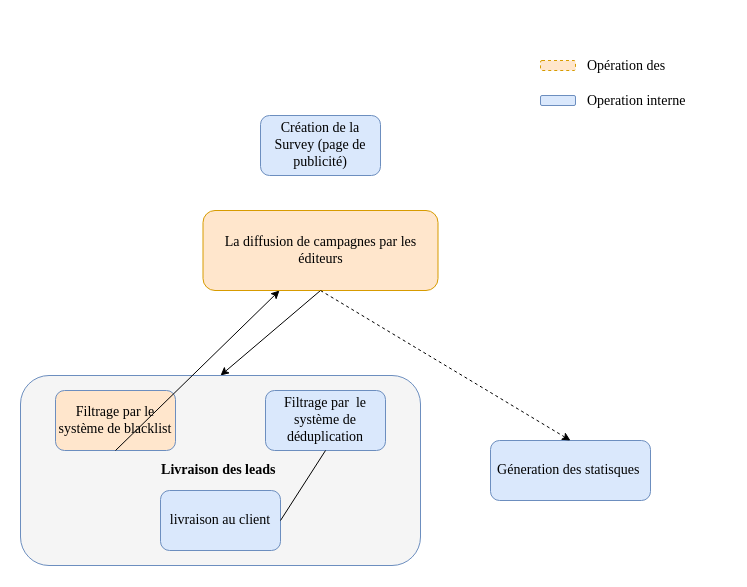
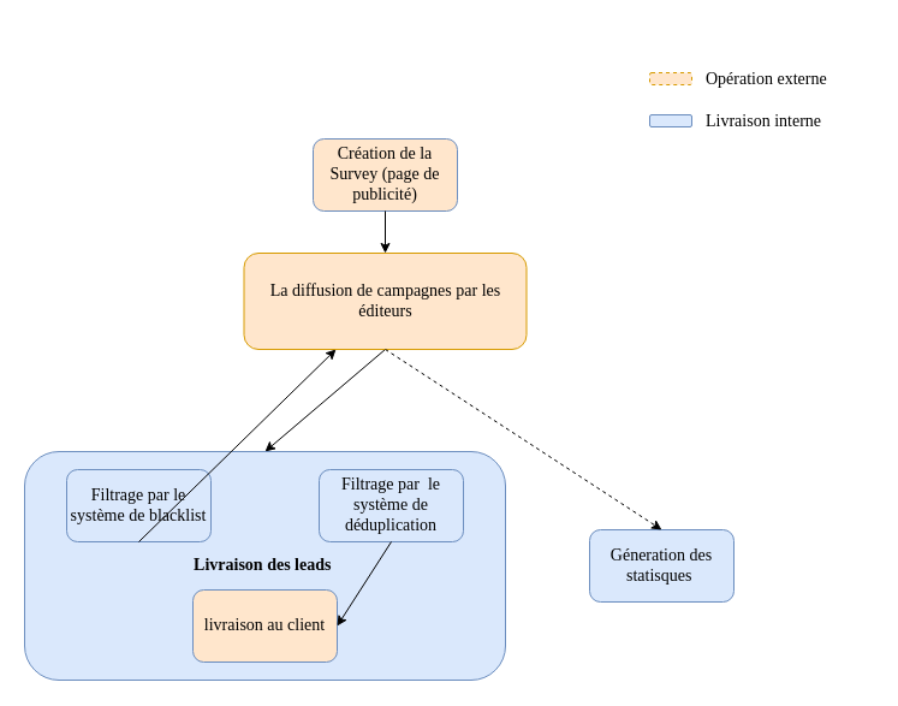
  <mxCell id="0" />
  <mxCell id="1" parent="0" />
  <mxCell id="2" value="" style="group;fontFamily=Times New Roman;fontStyle=0;fontSize=14;" vertex="1" connectable="0" parent="1"><mxGeometry x="20" width="705" height="400" as="geometry" y="20" /></mxCell>
  <mxCell id="3" value="" style="endArrow=classic;html=1;entryX=0.5;entryY=0;entryDx=0;entryDy=0;fontFamily=Times New Roman;fontStyle=0;fontSize=14;" edge="1" parent="2" target="7"><mxGeometry width="50" height="50" relative="1" as="geometry"><mxPoint x="300" y="270" as="sourcePoint" /><mxPoint x="560" y="260" as="targetPoint" /></mxGeometry></mxCell>
  <mxCell id="4" value="" style="group;fontFamily=Times New Roman;fontStyle=0;fontSize=14;" vertex="1" connectable="0" parent="2"><mxGeometry x="240" width="120" height="170" as="geometry" /></mxCell>
- <mxCell id="5" value="Création de la Survey (page de publicité)" style="rounded=1;whiteSpace=wrap;html=1;fontFamily=Times New Roman;fontStyle=0;fontSize=14;fillColor=#dae8fc;strokeColor=#6c8ebf;" vertex="1" parent="4"><mxGeometry y="95" width="120" height="60" as="geometry" /></mxCell>
+ <mxCell id="5" value="Création de la Survey (page de publicité)" style="rounded=1;whiteSpace=wrap;html=1;fontFamily=Times New Roman;fontStyle=0;fontSize=14;fillColor=#ffe6cc;strokeColor=#6c8ebf;" vertex="1" parent="4"><mxGeometry y="95" width="120" height="60" as="geometry" /></mxCell>
  <mxCell id="6" value="" style="group" vertex="1" connectable="0" parent="2"><mxGeometry y="355" width="400" height="190" as="geometry" /></mxCell>
- <mxCell id="7" value="&lt;h3 style=&quot;font-size: 14px;&quot;&gt;Livraison des leads&amp;nbsp;&lt;/h3&gt;" style="rounded=1;whiteSpace=wrap;html=1;fontFamily=Times New Roman;fontStyle=0;fontSize=14;fillColor=#f5f5f5;strokeColor=#6c8ebf;" vertex="1" parent="6"><mxGeometry width="400" height="190" as="geometry" /></mxCell>
+ <mxCell id="7" value="&lt;h3 style=&quot;font-size: 14px;&quot;&gt;Livraison des leads&amp;nbsp;&lt;/h3&gt;" style="rounded=1;whiteSpace=wrap;html=1;fontFamily=Times New Roman;fontStyle=0;fontSize=14;fillColor=#dae8fc;strokeColor=#6c8ebf;" vertex="1" parent="6"><mxGeometry width="400" height="190" as="geometry" /></mxCell>
  <mxCell id="8" value="Filtrage par&amp;nbsp; le système de déduplication" style="rounded=1;whiteSpace=wrap;html=1;fontFamily=Times New Roman;fontStyle=0;fontSize=14;fillColor=#dae8fc;strokeColor=#6c8ebf;" vertex="1" parent="6"><mxGeometry x="245" y="15" width="120" height="60" as="geometry" /></mxCell>
- <mxCell id="9" value="Filtrage par le système de blacklist" style="rounded=1;whiteSpace=wrap;html=1;fontFamily=Times New Roman;fontStyle=0;fontSize=14;fillColor=#ffe6cc;strokeColor=#6c8ebf;" vertex="1" parent="6"><mxGeometry x="35" y="15" width="120" height="60" as="geometry" /></mxCell>
- <mxCell id="10" value="livraison au client" style="rounded=1;whiteSpace=wrap;html=1;fontFamily=Times New Roman;fontStyle=0;fontSize=14;fillColor=#dae8fc;strokeColor=#6c8ebf;" vertex="1" parent="6"><mxGeometry x="140" y="115" width="120" height="60" as="geometry" /></mxCell>
+ <mxCell id="9" value="Filtrage par le système de blacklist" style="rounded=1;whiteSpace=wrap;html=1;fontFamily=Times New Roman;fontStyle=0;fontSize=14;fillColor=#dae8fc;strokeColor=#6c8ebf;" vertex="1" parent="6"><mxGeometry x="35" y="15" width="120" height="60" as="geometry" /></mxCell>
+ <mxCell id="10" value="livraison au client" style="rounded=1;whiteSpace=wrap;html=1;fontFamily=Times New Roman;fontStyle=0;fontSize=14;fillColor=#ffe6cc;strokeColor=#6c8ebf;" vertex="1" parent="6"><mxGeometry x="140" y="115" width="120" height="60" as="geometry" /></mxCell>
  <mxCell id="11" value="" style="endArrow=classic;html=1;exitX=0.5;exitY=1;exitDx=0;exitDy=0;fontFamily=Times New Roman;fontStyle=0;fontSize=14;" edge="1" parent="6" source="9" target="13"><mxGeometry width="50" height="50" relative="1" as="geometry"><mxPoint x="70" y="145" as="sourcePoint" /><mxPoint x="120" y="95" as="targetPoint" /></mxGeometry></mxCell>
- <mxCell id="12" value="" style="endArrow=none;html=1;entryX=1;entryY=0.5;entryDx=0;entryDy=0;exitX=0.5;exitY=1;exitDx=0;exitDy=0;fontFamily=Times New Roman;fontStyle=0;fontSize=14;" edge="1" parent="6" source="8" target="10"><mxGeometry width="50" height="50" relative="1" as="geometry"><mxPoint x="282.5" y="60" as="sourcePoint" /><mxPoint x="327.5" y="130" as="targetPoint" /></mxGeometry></mxCell>
+ <mxCell id="12" value="" style="endArrow=classic;html=1;entryX=1;entryY=0.5;entryDx=0;entryDy=0;exitX=0.5;exitY=1;exitDx=0;exitDy=0;fontFamily=Times New Roman;fontStyle=0;fontSize=14;" edge="1" parent="6" source="8" target="10"><mxGeometry width="50" height="50" relative="1" as="geometry"><mxPoint x="282.5" y="60" as="sourcePoint" /><mxPoint x="327.5" y="130" as="targetPoint" /></mxGeometry></mxCell>
  <mxCell id="13" value="La diffusion de campagnes par les éditeurs" style="rounded=1;whiteSpace=wrap;html=1;fontFamily=Times New Roman;fontSize=14;dashed=0;fillColor=#ffe6cc;strokeColor=#d79b00;" vertex="1" parent="2"><mxGeometry x="182.5" y="190" width="235" height="80" as="geometry" /></mxCell>
+ <mxCell id="14" value="" style="edgeStyle=orthogonalEdgeStyle;rounded=0;orthogonalLoop=1;jettySize=auto;html=1;fontFamily=Times New Roman;fontSize=14;" edge="1" parent="2" source="5" target="13"><mxGeometry relative="1" as="geometry" /></mxCell>
  <mxCell id="15" value="" style="rounded=1;whiteSpace=wrap;html=1;fontFamily=Times New Roman;fontSize=14;dashed=1;fillColor=#ffe6cc;strokeColor=#d79b00;" vertex="1" parent="2"><mxGeometry x="520" y="40" width="35" height="10" as="geometry" /></mxCell>
  <mxCell id="16" value="" style="rounded=1;whiteSpace=wrap;html=1;fontFamily=Times New Roman;fontSize=14;fillColor=#dae8fc;strokeColor=#6c8ebf;" vertex="1" parent="2"><mxGeometry x="520" y="75" width="35" height="10" as="geometry" /></mxCell>
- <mxCell id="17" value="Opération des" style="text;html=1;resizable=0;points=[];autosize=1;align=left;verticalAlign=top;spacingTop=-4;fontSize=14;fontFamily=Times New Roman;" vertex="1" parent="2"><mxGeometry x="565" y="35" width="120" height="20" as="geometry" /></mxCell>
- <mxCell id="18" value="Géneration des statisques&amp;nbsp;" style="rounded=1;whiteSpace=wrap;html=1;fontFamily=Times New Roman;fontStyle=0;fontSize=14;fillColor=#dae8fc;strokeColor=#6c8ebf;" vertex="1" parent="1"><mxGeometry x="490" y="440" width="160" height="60" as="geometry" /></mxCell>
+ <mxCell id="17" value="Opération externe" style="text;html=1;resizable=0;points=[];autosize=1;align=left;verticalAlign=top;spacingTop=-4;fontSize=14;fontFamily=Times New Roman;" vertex="1" parent="2"><mxGeometry x="565" y="35" width="120" height="20" as="geometry" /></mxCell>
+ <mxCell id="18" value="Géneration des statisques&amp;nbsp;" style="rounded=1;whiteSpace=wrap;html=1;fontFamily=Times New Roman;fontStyle=0;fontSize=14;fillColor=#dae8fc;strokeColor=#6c8ebf;" vertex="1" parent="1"><mxGeometry x="490" y="440" width="120" height="60" as="geometry" /></mxCell>
  <mxCell id="19" value="" style="endArrow=classic;html=1;entryX=0.5;entryY=0;entryDx=0;entryDy=0;fontFamily=Times New Roman;fontStyle=0;fontSize=14;exitX=0.5;exitY=1;exitDx=0;exitDy=0;dashed=1;" edge="1" parent="1" source="13" target="18"><mxGeometry width="50" height="50" relative="1" as="geometry"><mxPoint x="350" y="290" as="sourcePoint" /><mxPoint x="510" y="200" as="targetPoint" /></mxGeometry></mxCell>
- <mxCell id="20" value="Operation interne&amp;nbsp;" style="text;html=1;resizable=0;points=[];autosize=1;align=left;verticalAlign=top;spacingTop=-4;fontSize=14;fontFamily=Times New Roman;" vertex="1" parent="1"><mxGeometry x="585" y="90" width="120" height="20" as="geometry" /></mxCell>
+ <mxCell id="20" value="Livraison interne&amp;nbsp;" style="text;html=1;resizable=0;points=[];autosize=1;align=left;verticalAlign=top;spacingTop=-4;fontSize=14;fontFamily=Times New Roman;" vertex="1" parent="1"><mxGeometry x="585" y="90" width="120" height="20" as="geometry" /></mxCell>
